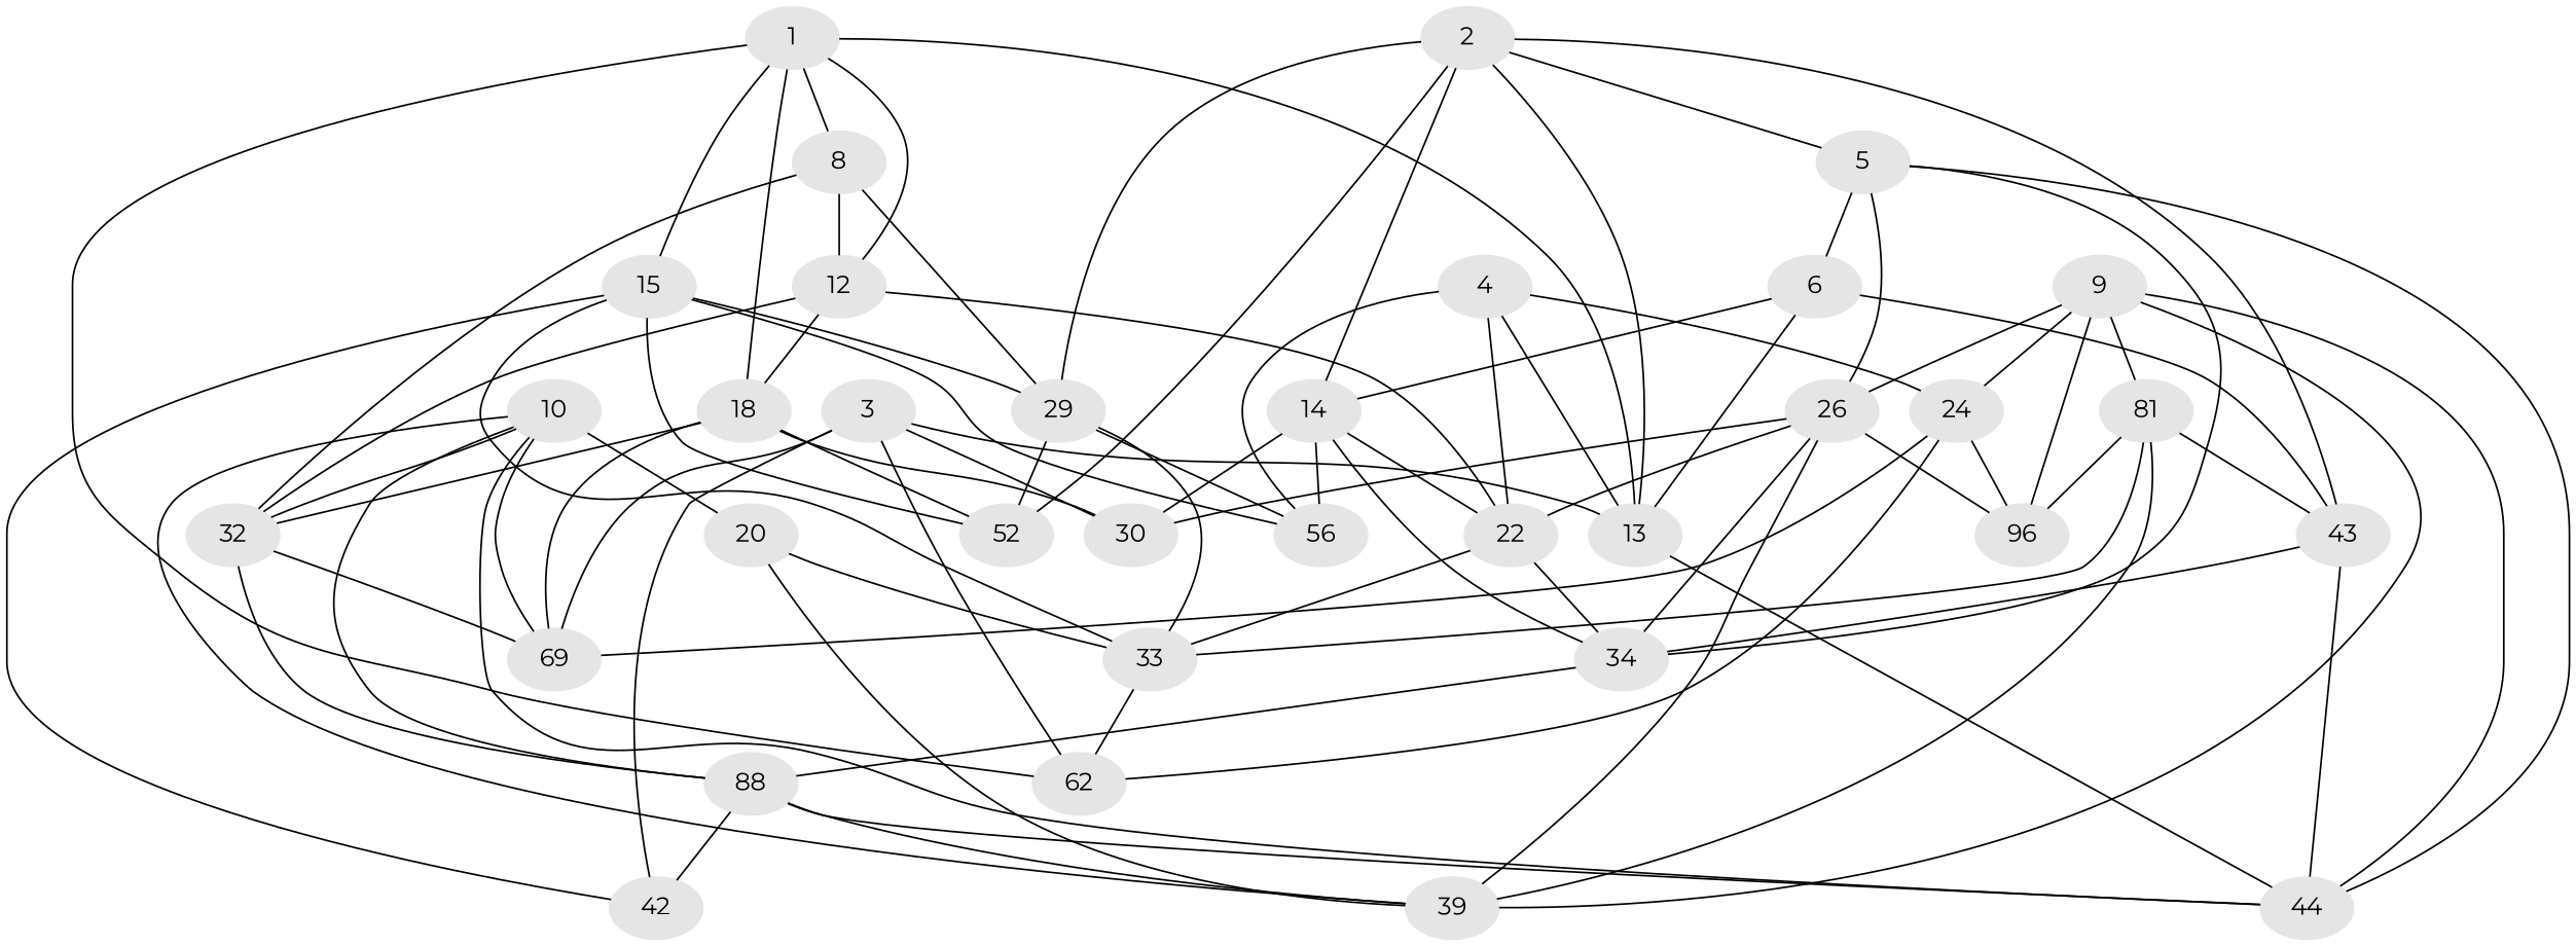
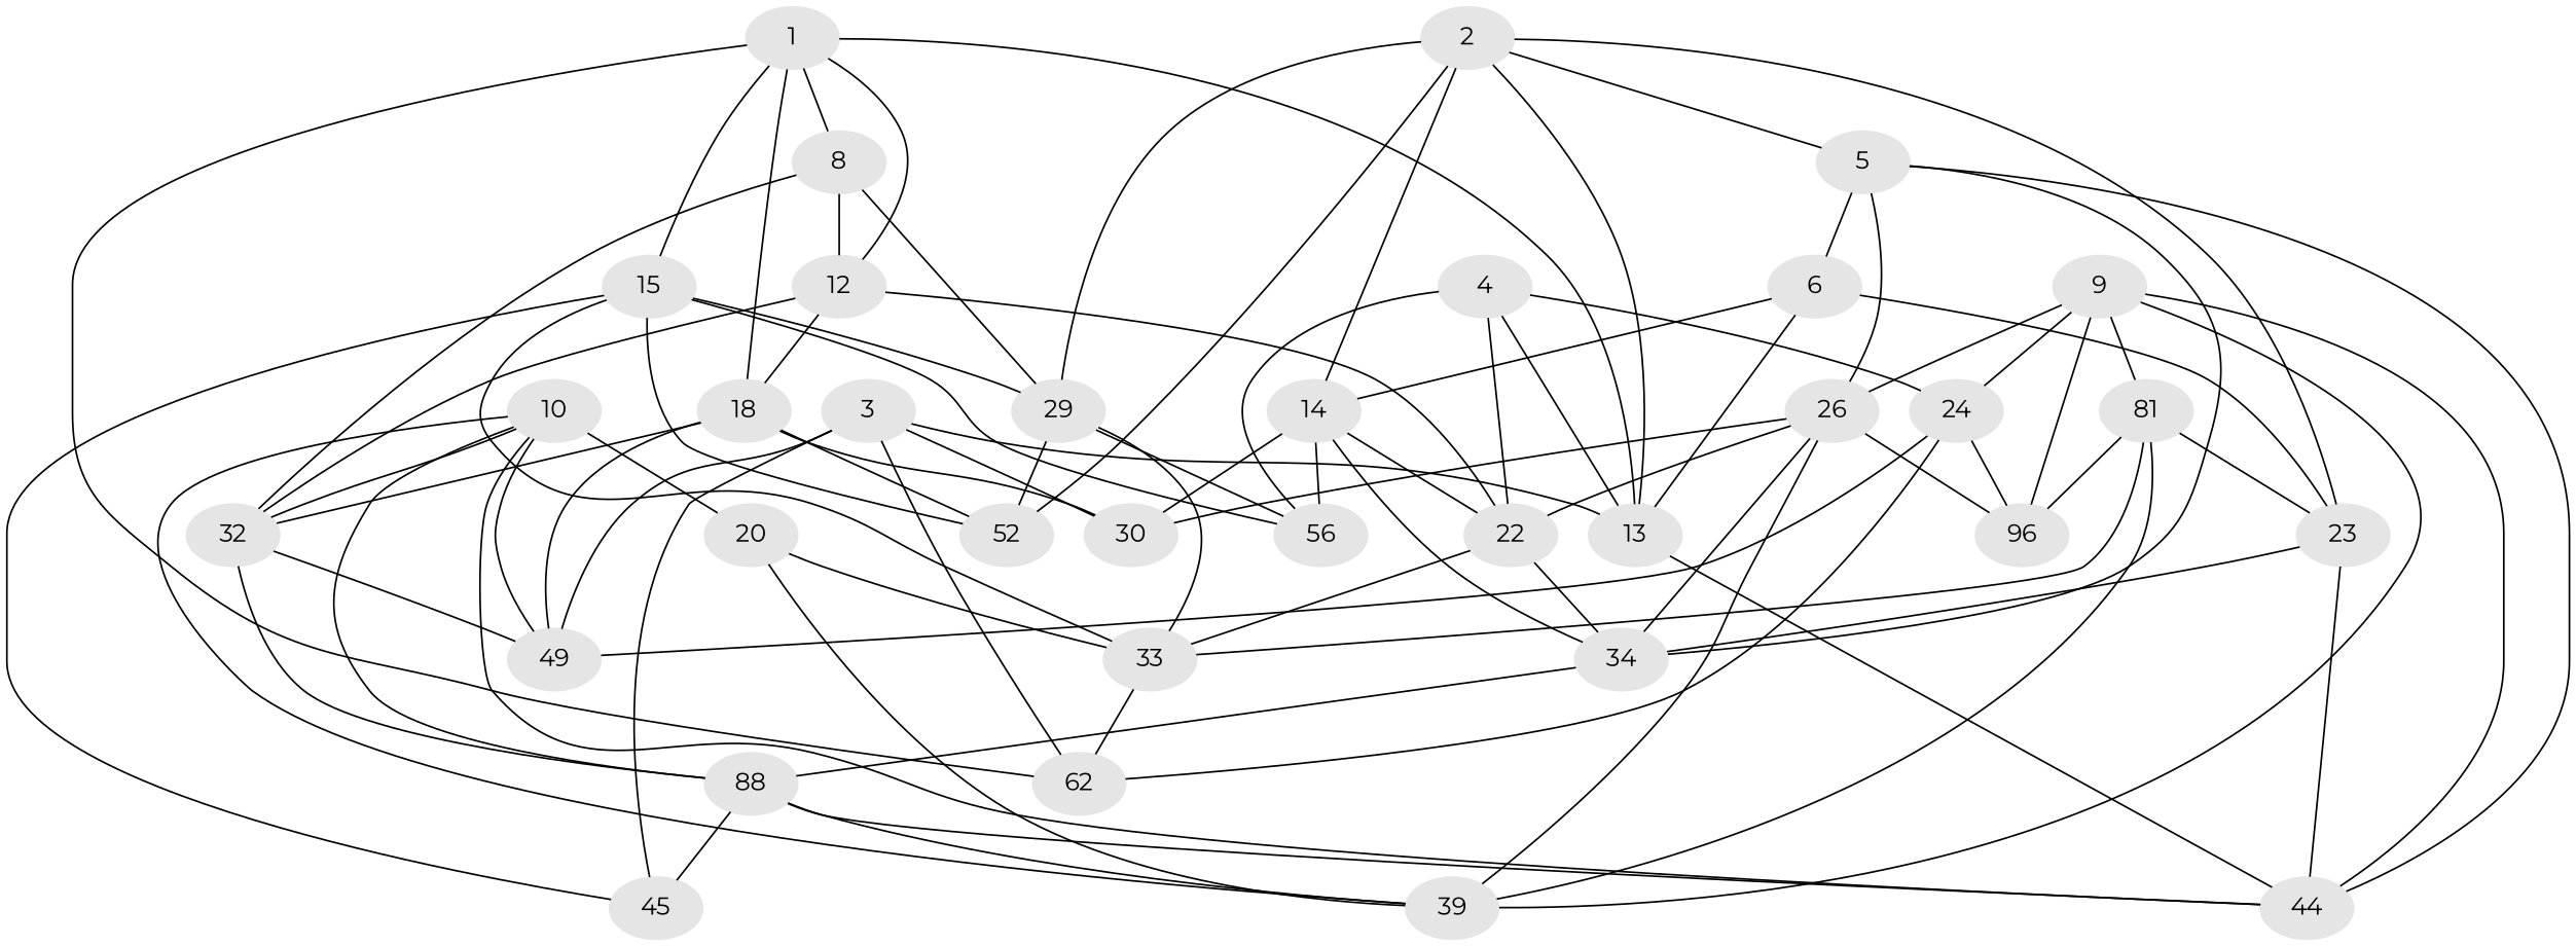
  graph {
    fontname=Montserrat
    node [color=gray90 fontname=Montserrat style=filled]
    edge [fontname=Montserrat]
    1 [super="+19"]
    8
    12 [super="+60"]
    13 [super="+17"]
    15 [super="+50"]
    18 [super="+51"]
    62
    29 [super="+43"]
    32 [super="+61"]
    22 [super="+35"]
    44 [super="+46"]
    52
-   42 [super="+55"]
+   42 [super="+55" label=45]
    n14 [label=56]
    33 [super="+41"]
    30
-   49 [super="+56" label=69]
+   49 [super="+56"]
    2 [super="+16"]
    5 [super="+31"]
    14 [super="+27"]
-   23 [super="+28" label=43]
+   23 [super="+28"]
    6 [super="+57"]
    26 [super="+53"]
    34 [super="+47"]
    3 [super="+11"]
    4
    24 [super="+37"]
    n28 [label=96 super="+48"]
    39 [super="+54"]
    n30 [label=88 super="+45"]
    9 [super="+40"]
    n32 [label=81 super="+58"]
    10 [super="+25"]
    20
    1 -- 8
    1 -- 12
    1 -- 13
    1 -- 15
    1 -- 18
    1 -- 62
    8 -- 12
    8 -- 29
    8 -- 32
    12 -- 18
    12 -- 32
    12 -- 22
    13 -- 44
    15 -- 29
    15 -- 52
    15 -- 42
    15 -- n14
    15 -- 33
    18 -- 32
    18 -- 52
    18 -- 30
    18 -- 49
    29 -- 52
    29 -- n14
    29 -- 33
    32 -- 49
    32 -- n30
    22 -- 33
    22 -- 34
    33 -- 62
    2 -- 13
    2 -- 29
    2 -- 52
    2 -- 5
    2 -- 14
    2 -- 23
    5 -- 44
    5 -- 6 [weight=2]
    5 -- 26
    5 -- 34
    14 -- 22
    14 -- n14
    14 -- 30
    14 -- 34
    23 -- 44
    23 -- 34
    6 -- 13
    6 -- 14
    6 -- 23 [weight=2]
    26 -- 22
    26 -- 30
    26 -- 34
    26 -- n28
    26 -- 39
    34 -- n30
    3 -- 13
    3 -- 62
    3 -- 42 [weight=2]
    3 -- 30
    3 -- 49
    4 -- 13
    4 -- 22
    4 -- n14
    4 -- 24
    24 -- 62
    24 -- 49
    24 -- n28 [weight=2]
    n30 -- 44
    n30 -- 42
    n30 -- 39
    9 -- 44
    9 -- 26
    9 -- 24
    9 -- n28
    9 -- 39
    9 -- n32
    n32 -- 33
    n32 -- 23
    n32 -- n28 [weight=2]
    n32 -- 39
    10 -- 32
    10 -- 44
    10 -- 49
    10 -- 39
    10 -- n30
    10 -- 20
    20 -- 33
    20 -- 39
  }
